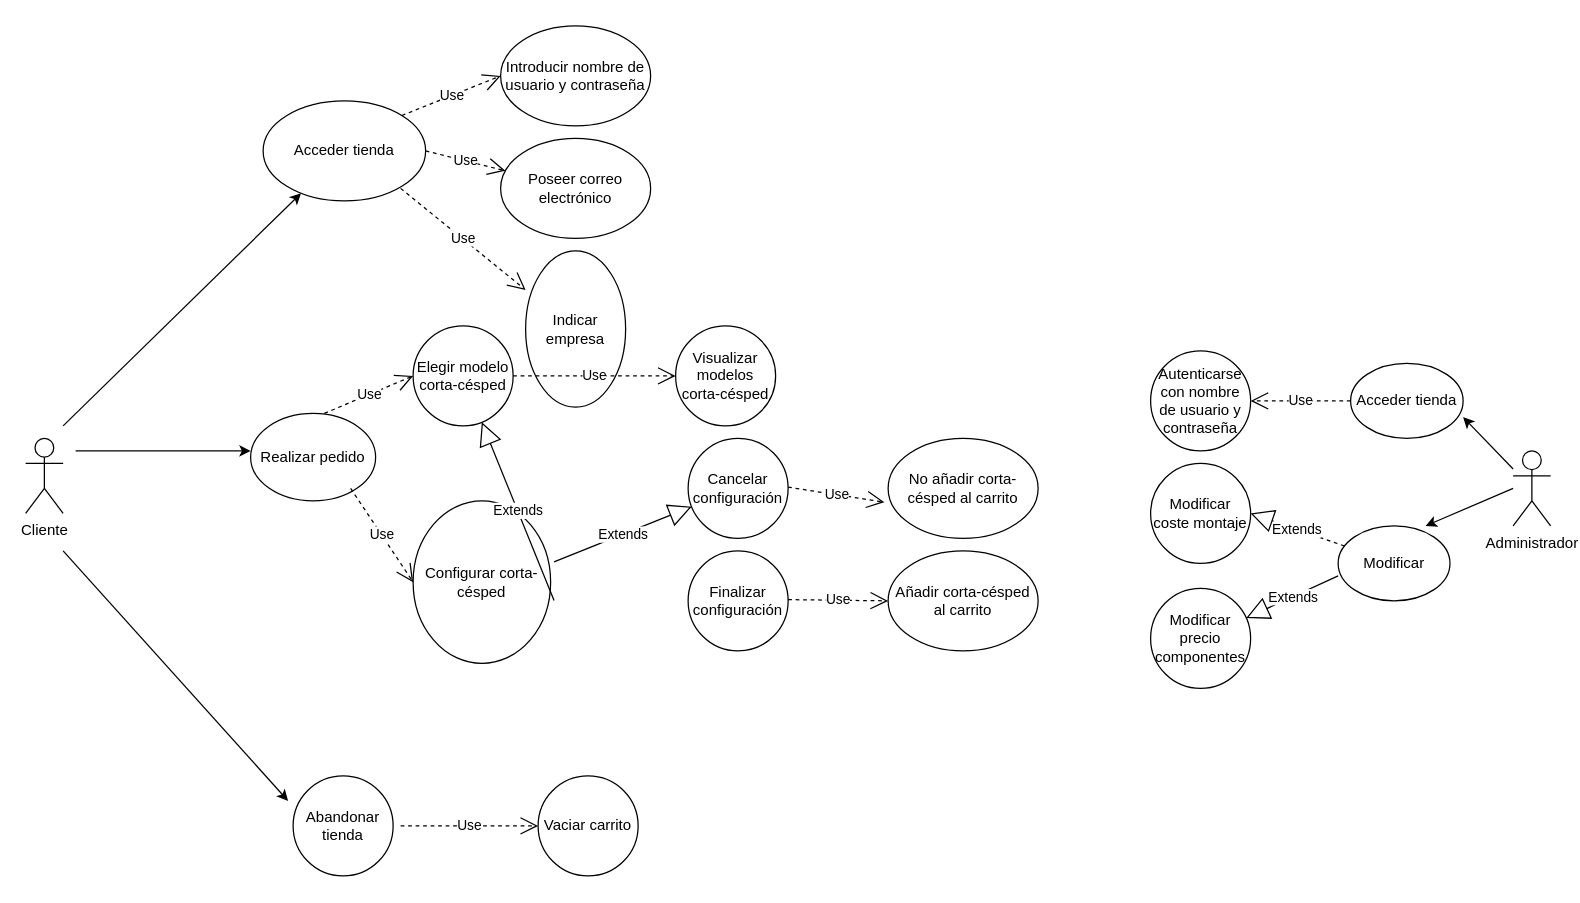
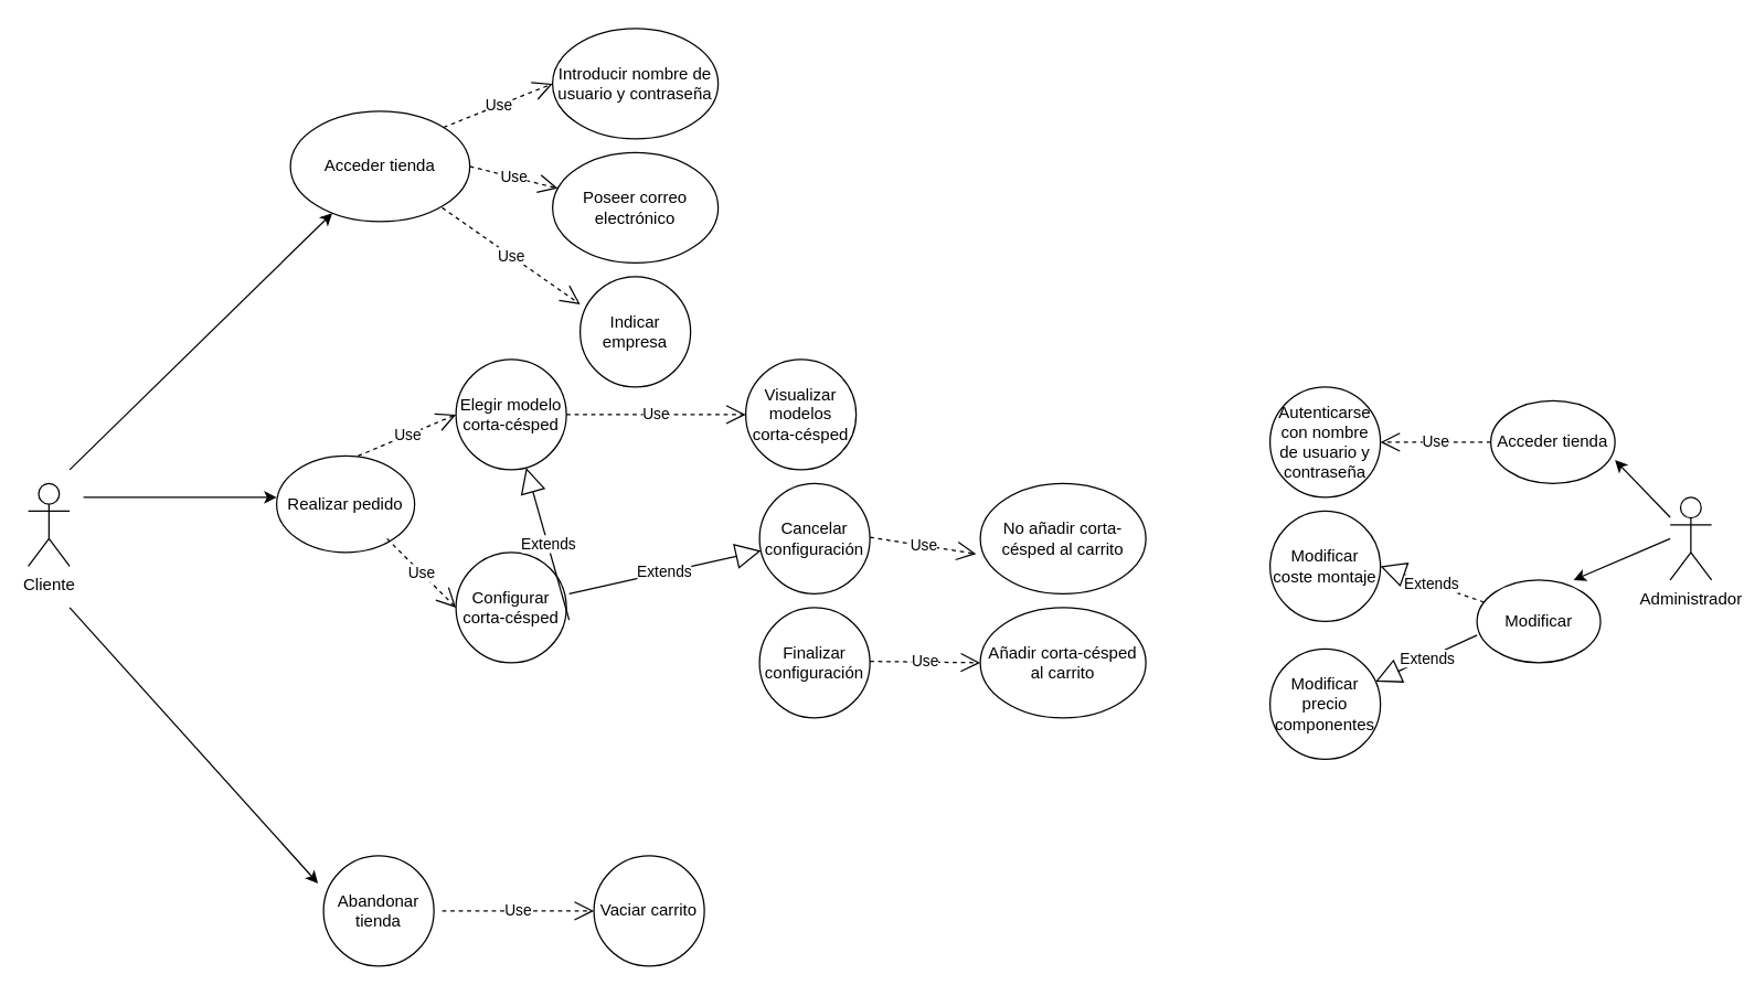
  <mxCell id="0" />
  <mxCell id="1" parent="0" />
  <mxCell id="2" value="Añadir corta-césped al carrito" style="ellipse;whiteSpace=wrap;html=1;" parent="1" vertex="1"><mxGeometry x="710" y="440" width="120" height="80" as="geometry" /></mxCell>
  <mxCell id="3" value="Realizar pedido" style="ellipse;whiteSpace=wrap;html=1;" parent="1" vertex="1"><mxGeometry x="200" y="330" width="100" height="70" as="geometry" /></mxCell>
  <mxCell id="4" value="Acceder tienda" style="ellipse;whiteSpace=wrap;html=1;" parent="1" vertex="1"><mxGeometry x="210" y="80" width="130" height="80" as="geometry" /></mxCell>
- <mxCell id="5" value="Indicar empresa" style="ellipse;whiteSpace=wrap;html=1;aspect=fixed;" parent="1" vertex="1"><mxGeometry x="420" y="200" width="80" height="125" as="geometry" /></mxCell>
+ <mxCell id="5" value="Indicar empresa" style="ellipse;whiteSpace=wrap;html=1;aspect=fixed;" parent="1" vertex="1"><mxGeometry x="420" y="200" width="80" height="80" as="geometry" /></mxCell>
  <mxCell id="6" value="Visualizar modelos corta-césped" style="ellipse;whiteSpace=wrap;html=1;aspect=fixed;" parent="1" vertex="1"><mxGeometry x="540" y="260" width="80" height="80" as="geometry" /></mxCell>
  <mxCell id="7" value="Elegir modelo corta-césped" style="ellipse;whiteSpace=wrap;html=1;aspect=fixed;" parent="1" vertex="1"><mxGeometry x="330" y="260" width="80" height="80" as="geometry" /></mxCell>
- <mxCell id="8" value="Configurar corta-césped" style="ellipse;whiteSpace=wrap;html=1;aspect=fixed;" parent="1" vertex="1"><mxGeometry x="330" y="400" width="110" height="130" as="geometry" /></mxCell>
+ <mxCell id="8" value="Configurar corta-césped" style="ellipse;whiteSpace=wrap;html=1;aspect=fixed;" parent="1" vertex="1"><mxGeometry x="330" y="400" width="80" height="80" as="geometry" /></mxCell>
  <mxCell id="9" value="Cancelar configuración" style="ellipse;whiteSpace=wrap;html=1;aspect=fixed;" parent="1" vertex="1"><mxGeometry x="550" y="350" width="80" height="80" as="geometry" /></mxCell>
  <mxCell id="10" value="Finalizar configuración" style="ellipse;whiteSpace=wrap;html=1;aspect=fixed;" parent="1" vertex="1"><mxGeometry x="550" y="440" width="80" height="80" as="geometry" /></mxCell>
  <mxCell id="11" value="Abandonar tienda" style="ellipse;whiteSpace=wrap;html=1;aspect=fixed;" parent="1" vertex="1"><mxGeometry x="234" y="620" width="80" height="80" as="geometry" /></mxCell>
  <mxCell id="12" value="Vaciar carrito" style="ellipse;whiteSpace=wrap;html=1;aspect=fixed;" parent="1" vertex="1"><mxGeometry x="430" y="620" width="80" height="80" as="geometry" /></mxCell>
  <mxCell id="13" value="Introducir nombre de usuario y contraseña" style="ellipse;whiteSpace=wrap;html=1;" parent="1" vertex="1"><mxGeometry x="400" y="20" width="120" height="80" as="geometry" /></mxCell>
  <mxCell id="14" value="Poseer correo electrónico" style="ellipse;whiteSpace=wrap;html=1;" parent="1" vertex="1"><mxGeometry x="400" y="110" width="120" height="80" as="geometry" /></mxCell>
  <mxCell id="15" value="No añadir corta-césped al carrito" style="ellipse;whiteSpace=wrap;html=1;" parent="1" vertex="1"><mxGeometry x="710" y="350" width="120" height="80" as="geometry" /></mxCell>
  <mxCell id="16" value="Autenticarse con nombre de usuario y contraseña" style="ellipse;whiteSpace=wrap;html=1;aspect=fixed;" parent="1" vertex="1"><mxGeometry x="920" y="280" width="80" height="80" as="geometry" /></mxCell>
  <mxCell id="17" value="Modificar precio componentes" style="ellipse;whiteSpace=wrap;html=1;aspect=fixed;" parent="1" vertex="1"><mxGeometry x="920" y="470" width="80" height="80" as="geometry" /></mxCell>
  <mxCell id="18" value="Modificar coste montaje" style="ellipse;whiteSpace=wrap;html=1;aspect=fixed;" parent="1" vertex="1"><mxGeometry x="920" y="370" width="80" height="80" as="geometry" /></mxCell>
  <mxCell id="19" value="Administrador" style="shape=umlActor;verticalLabelPosition=bottom;verticalAlign=top;html=1;outlineConnect=0;" parent="1" vertex="1"><mxGeometry x="1210" y="360" width="30" height="60" as="geometry" /></mxCell>
  <mxCell id="20" value="Cliente" style="shape=umlActor;verticalLabelPosition=bottom;verticalAlign=top;html=1;outlineConnect=0;" parent="1" vertex="1"><mxGeometry x="20" y="350" width="30" height="60" as="geometry" /></mxCell>
  <mxCell id="21" value="" style="endArrow=classic;html=1;rounded=0;" parent="1" target="4" edge="1"><mxGeometry width="50" height="50" relative="1" as="geometry"><mxPoint x="50" y="340" as="sourcePoint" /><mxPoint x="100" y="290" as="targetPoint" /></mxGeometry></mxCell>
  <mxCell id="22" value="" style="endArrow=classic;html=1;rounded=0;" parent="1" edge="1"><mxGeometry width="50" height="50" relative="1" as="geometry"><mxPoint x="50" y="440" as="sourcePoint" /><mxPoint x="230" y="640" as="targetPoint" /></mxGeometry></mxCell>
  <mxCell id="23" value="Use" style="endArrow=open;endSize=12;dashed=1;html=1;rounded=0;exitX=1;exitY=0;exitDx=0;exitDy=0;" edge="1" parent="1" source="4"><mxGeometry width="160" relative="1" as="geometry"><mxPoint x="250" y="50" as="sourcePoint" /><mxPoint x="400" y="60" as="targetPoint" /></mxGeometry></mxCell>
  <mxCell id="24" value="Use" style="endArrow=open;endSize=12;dashed=1;html=1;rounded=0;" edge="1" parent="1" target="14"><mxGeometry width="160" relative="1" as="geometry"><mxPoint x="340" y="120" as="sourcePoint" /><mxPoint x="500" y="120" as="targetPoint" /></mxGeometry></mxCell>
  <mxCell id="25" value="Use" style="endArrow=open;endSize=12;dashed=1;html=1;rounded=0;entryX=0;entryY=0.25;entryDx=0;entryDy=0;entryPerimeter=0;" edge="1" parent="1" target="5"><mxGeometry width="160" relative="1" as="geometry"><mxPoint x="320" y="150" as="sourcePoint" /><mxPoint x="480" y="150" as="targetPoint" /></mxGeometry></mxCell>
  <mxCell id="26" value="" style="endArrow=classic;html=1;rounded=0;" edge="1" parent="1"><mxGeometry width="50" height="50" relative="1" as="geometry"><mxPoint x="60" y="360" as="sourcePoint" /><mxPoint x="200" y="360" as="targetPoint" /></mxGeometry></mxCell>
  <mxCell id="27" value="Use" style="endArrow=open;endSize=12;dashed=1;html=1;rounded=0;" edge="1" parent="1"><mxGeometry width="160" relative="1" as="geometry"><mxPoint x="410" y="300" as="sourcePoint" /><mxPoint x="540" y="300" as="targetPoint" /></mxGeometry></mxCell>
  <mxCell id="28" value="Extends" style="endArrow=block;endSize=16;endFill=0;html=1;rounded=0;exitX=1.025;exitY=0.375;exitDx=0;exitDy=0;exitPerimeter=0;" edge="1" parent="1" source="8" target="9"><mxGeometry width="160" relative="1" as="geometry"><mxPoint x="270" y="410" as="sourcePoint" /><mxPoint x="430" y="410" as="targetPoint" /></mxGeometry></mxCell>
  <mxCell id="29" value="Extends" style="endArrow=block;endSize=16;endFill=0;html=1;rounded=0;exitX=1.025;exitY=0.613;exitDx=0;exitDy=0;exitPerimeter=0;" edge="1" parent="1" source="8" target="7"><mxGeometry width="160" relative="1" as="geometry"><mxPoint x="274" y="417.04" as="sourcePoint" /><mxPoint x="370.766" y="397.789" as="targetPoint" /></mxGeometry></mxCell>
  <mxCell id="30" value="Use" style="endArrow=open;endSize=12;dashed=1;html=1;rounded=0;entryX=0;entryY=0.5;entryDx=0;entryDy=0;" edge="1" parent="1" target="7"><mxGeometry width="160" relative="1" as="geometry"><mxPoint x="259" y="330" as="sourcePoint" /><mxPoint x="389" y="330" as="targetPoint" /></mxGeometry></mxCell>
  <mxCell id="31" value="Use" style="endArrow=open;endSize=12;dashed=1;html=1;rounded=0;entryX=0;entryY=0.5;entryDx=0;entryDy=0;" edge="1" parent="1" target="8"><mxGeometry width="160" relative="1" as="geometry"><mxPoint x="280" y="390" as="sourcePoint" /><mxPoint x="410" y="390" as="targetPoint" /></mxGeometry></mxCell>
  <mxCell id="32" value="Use" style="endArrow=open;endSize=12;dashed=1;html=1;rounded=0;" edge="1" parent="1"><mxGeometry width="160" relative="1" as="geometry"><mxPoint x="320" y="660" as="sourcePoint" /><mxPoint x="430" y="660" as="targetPoint" /></mxGeometry></mxCell>
  <mxCell id="33" value="Use" style="endArrow=open;endSize=12;dashed=1;html=1;rounded=0;entryX=-0.025;entryY=0.638;entryDx=0;entryDy=0;entryPerimeter=0;" edge="1" parent="1" target="15"><mxGeometry width="160" relative="1" as="geometry"><mxPoint x="630" y="389" as="sourcePoint" /><mxPoint x="700" y="390" as="targetPoint" /></mxGeometry></mxCell>
  <mxCell id="34" value="Use" style="endArrow=open;endSize=12;dashed=1;html=1;rounded=0;" edge="1" parent="1"><mxGeometry width="160" relative="1" as="geometry"><mxPoint x="630" y="479" as="sourcePoint" /><mxPoint x="710" y="480" as="targetPoint" /></mxGeometry></mxCell>
  <mxCell id="35" value="&lt;div&gt;Modificar&lt;/div&gt;" style="ellipse;whiteSpace=wrap;html=1;" vertex="1" parent="1"><mxGeometry x="1070" y="420" width="89.5" height="60" as="geometry" /></mxCell>
  <mxCell id="36" value="Acceder tienda" style="ellipse;whiteSpace=wrap;html=1;" vertex="1" parent="1"><mxGeometry x="1080" y="290" width="90" height="60" as="geometry" /></mxCell>
  <mxCell id="37" value="Use" style="endArrow=open;endSize=12;dashed=1;html=1;rounded=0;" edge="1" parent="1" source="36" target="16"><mxGeometry width="160" relative="1" as="geometry"><mxPoint x="1000.962" y="231.716" as="sourcePoint" /><mxPoint x="1080" y="200" as="targetPoint" /></mxGeometry></mxCell>
  <mxCell id="38" value="" style="endArrow=classic;html=1;rounded=0;entryX=1;entryY=0.717;entryDx=0;entryDy=0;entryPerimeter=0;" edge="1" parent="1" source="19" target="36"><mxGeometry width="50" height="50" relative="1" as="geometry"><mxPoint x="1190" y="370" as="sourcePoint" /><mxPoint x="1260" y="349" as="targetPoint" /></mxGeometry></mxCell>
  <mxCell id="39" value="" style="endArrow=classic;html=1;rounded=0;entryX=0.782;entryY=0;entryDx=0;entryDy=0;entryPerimeter=0;" edge="1" parent="1" target="35"><mxGeometry width="50" height="50" relative="1" as="geometry"><mxPoint x="1210" y="390" as="sourcePoint" /><mxPoint x="1180" y="343.02" as="targetPoint" /></mxGeometry></mxCell>
  <mxCell id="40" value="Extends" style="endArrow=block;endSize=16;endFill=0;html=1;rounded=0;entryX=1;entryY=0.5;entryDx=0;entryDy=0;dashed=1;" edge="1" parent="1" source="35" target="18"><mxGeometry width="160" relative="1" as="geometry"><mxPoint x="1100" y="380" as="sourcePoint" /><mxPoint x="1150.556" y="430.002" as="targetPoint" /></mxGeometry></mxCell>
  <mxCell id="41" value="Extends" style="endArrow=block;endSize=16;endFill=0;html=1;rounded=0;exitX=0;exitY=0.667;exitDx=0;exitDy=0;exitPerimeter=0;" edge="1" parent="1" source="35" target="17"><mxGeometry width="160" relative="1" as="geometry"><mxPoint x="1085.102" y="446.089" as="sourcePoint" /><mxPoint x="1010" y="420" as="targetPoint" /></mxGeometry></mxCell>
